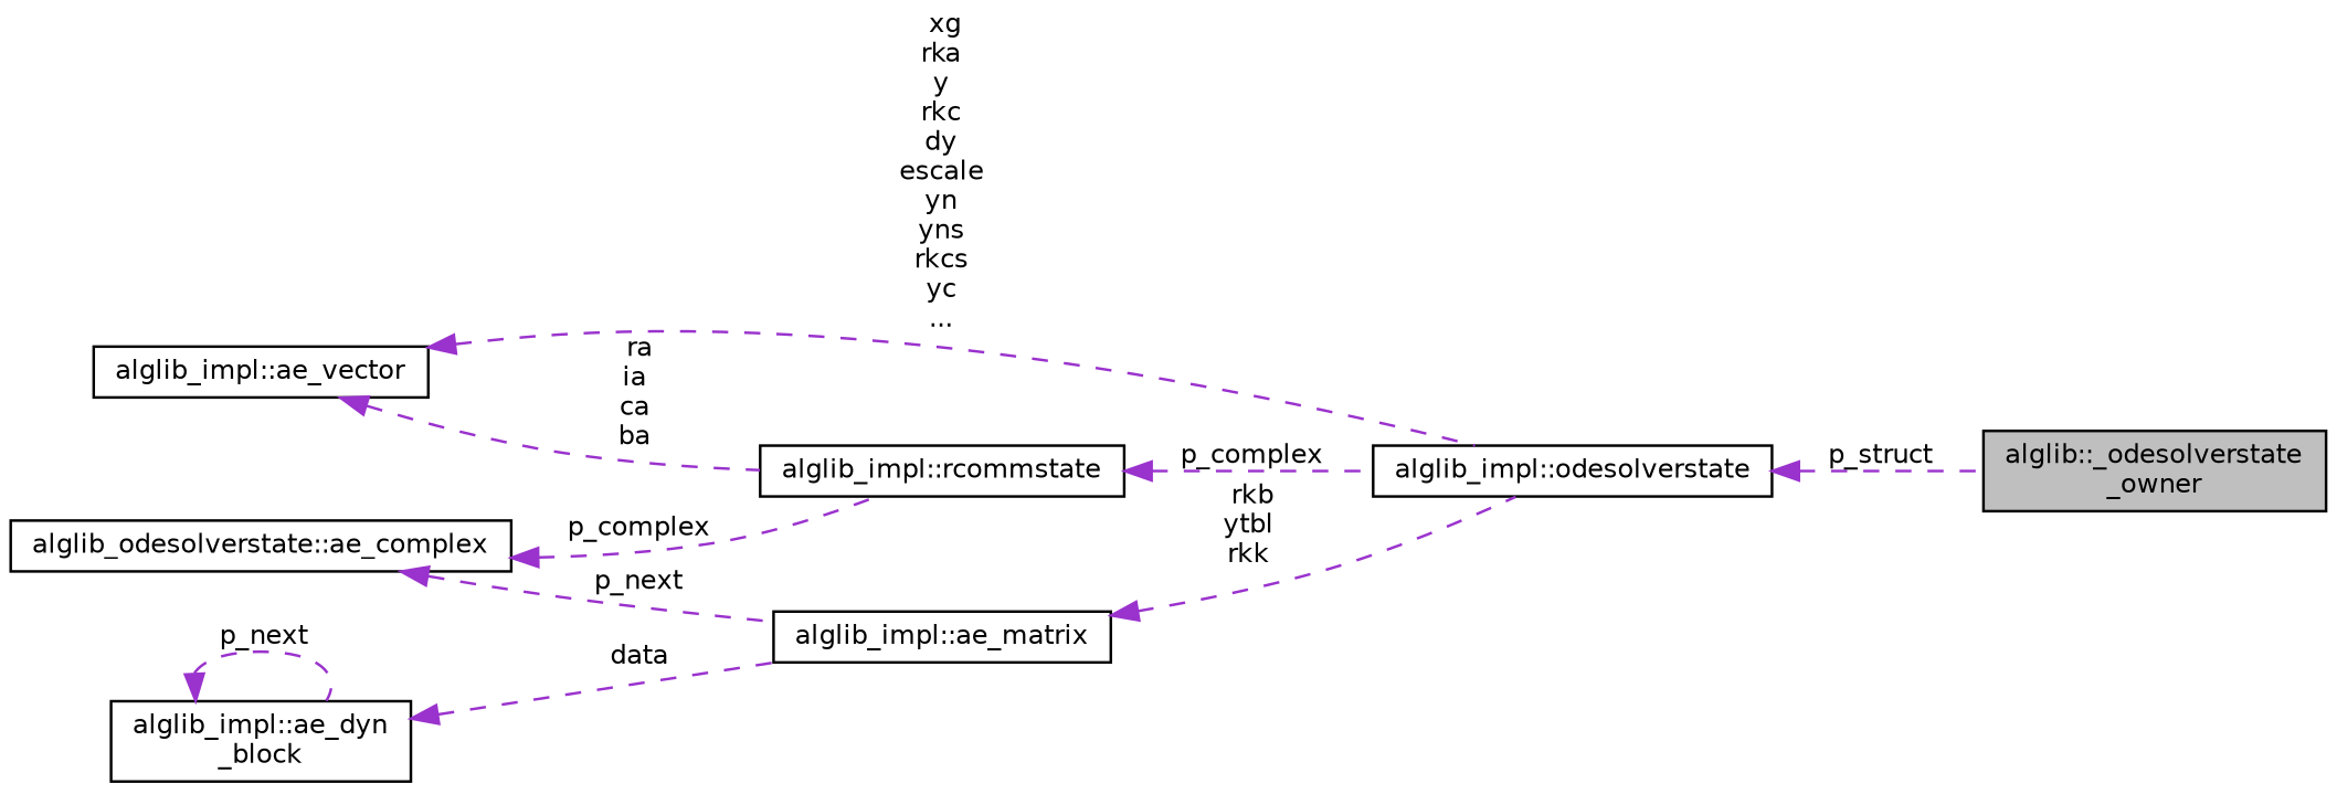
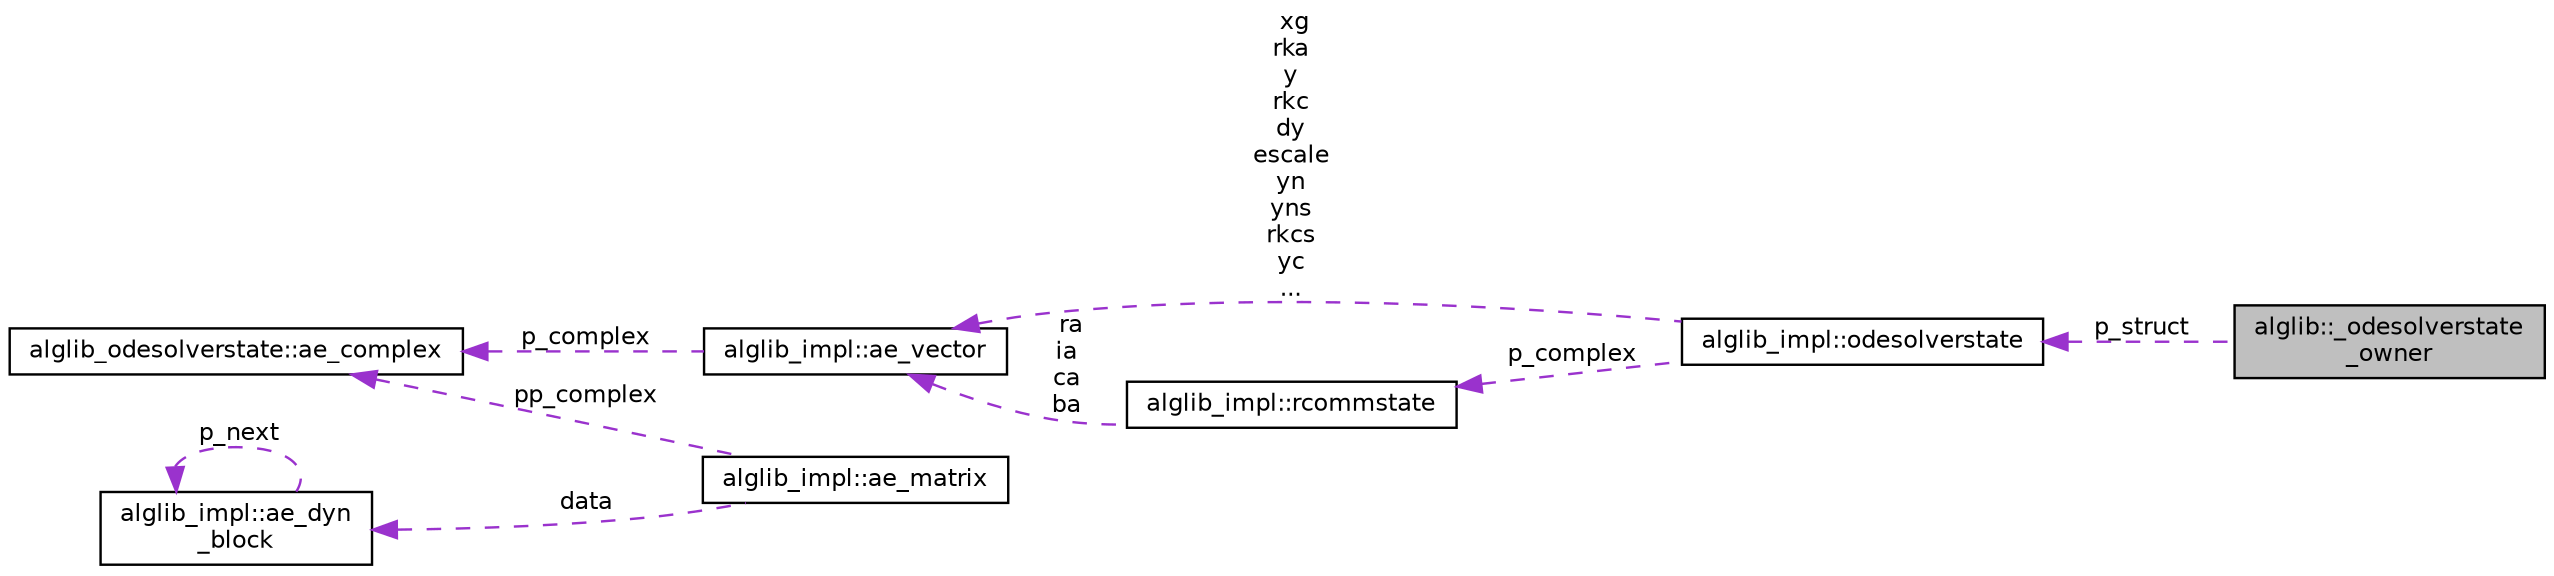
  digraph {
    rankdir=LR
    node [color=black fillcolor=white fontname=Helvetica fontsize=10 shape=record style=filled]
    edge [color=darkorchid3 dir=back fontname=Helvetica fontsize=10 labelfontname=Helvetica labelfontsize=10 style=dashed]
    n1 [fillcolor=grey75 fontcolor=black height=0.2 label="alglib::_odesolverstate\l_owner" width=0.4]
    n2 [height=0.2 label="alglib_impl::odesolverstate" width=0.4]
    n3 [height=0.2 label="alglib_impl::rcommstate" width=0.4]
    n4 [height=0.2 label="alglib_impl::ae_vector" width=0.4]
    n5 [height=0.2 label="alglib_impl::ae_dyn\l_block" width=0.4]
    n6 [height=0.2 label="alglib_impl::ae_matrix" width=0.4]
    n7 [height=0.2 label="alglib_odesolverstate::ae_complex" width=0.4]
    n2 -> n1 [label=" p_struct"]
    n3 -> n2 [label=" p_complex"]
    n4 -> n2 [label=" xg\nrka\ny\nrkc\ndy\nescale\nyn\nyns\nrkcs\nyc\n..."]
    n4 -> n3 [label=" ra\nia\nca\nba"]
    n5 -> n5 [label=" p_next"]
    n5 -> n6 [label=" data"]
-   n6 -> n2 [label=" rkb\nytbl\nrkk"]
-   n7 -> n3 [label=" p_complex"]
-   n7 -> n6 [label=" p_next"]
+   n7 -> n4 [label=" p_complex"]
+   n7 -> n6 [label=" pp_complex"]
  }
